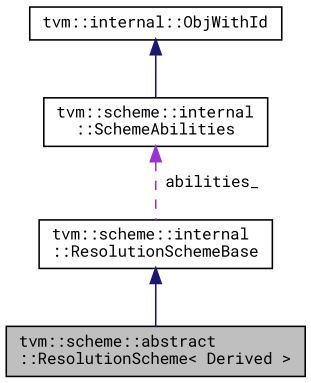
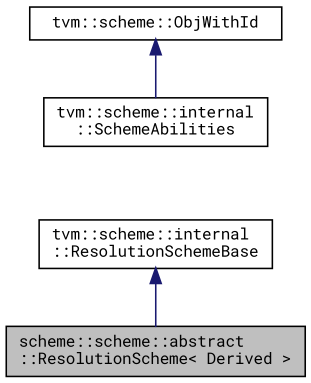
  digraph {
    fontname="Roboto Mono"
    node [color=black fillcolor=white fontname="Roboto Mono" fontsize=10 shape=record style=filled]
    edge [color=midnightblue dir=back fontname="Roboto Mono" fontsize=10 labelfontname=Helvetica labelfontsize=10 style=solid]
-   n1 [fillcolor=grey75 fontcolor=black height=0.2 label="tvm::scheme::abstract\l::ResolutionScheme\< Derived \>" width=0.4]
+   n1 [fillcolor=grey75 fontcolor=black height=0.2 label="scheme::scheme::abstract\l::ResolutionScheme\< Derived \>" width=0.4]
    n2 [height=0.2 label="tvm::scheme::internal\l::ResolutionSchemeBase" width=0.4]
-   n3 [height=0.2 label="tvm::internal::ObjWithId" width=0.4]
+   n3 [height=0.2 label="tvm::scheme::ObjWithId" width=0.4]
    n4 [height=0.2 label="tvm::scheme::internal\l::SchemeAbilities" width=0.4]
    n2 -> n1
    n3 -> n4
-   n4 -> n2 [color=darkorchid3 label=" abilities_" style=dashed]
  }
